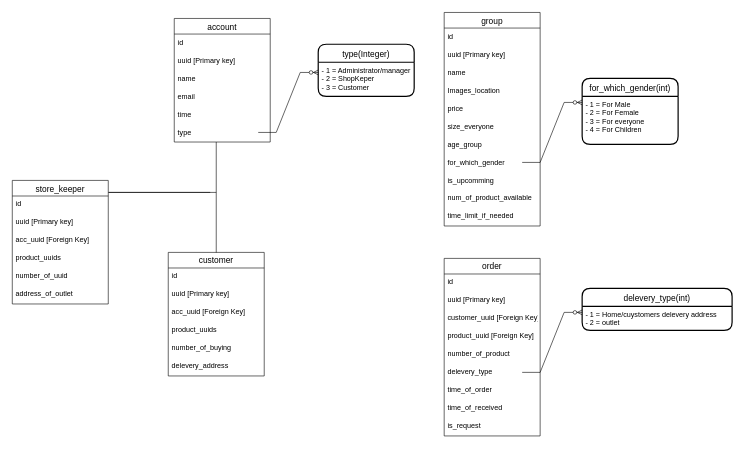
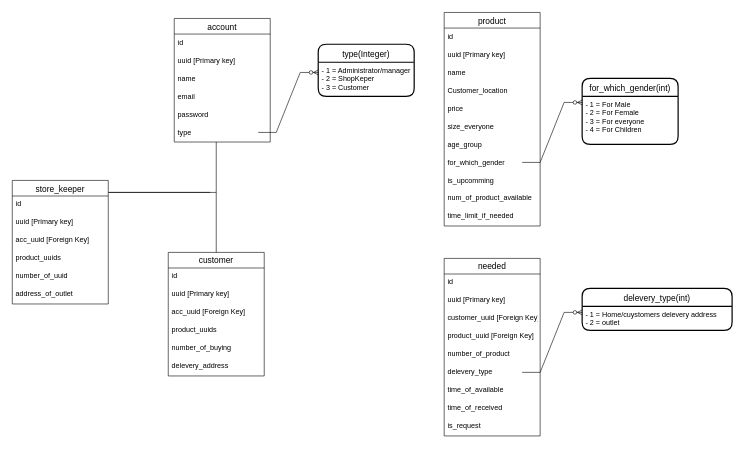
  <mxCell id="0" />
  <mxCell id="1" parent="0" />
  <mxCell id="2" value="account" style="swimlane;fontStyle=0;childLayout=stackLayout;horizontal=1;startSize=26;horizontalStack=0;resizeParent=1;resizeParentMax=0;resizeLast=0;collapsible=1;marginBottom=0;align=center;fontSize=14;" vertex="1" parent="1"><mxGeometry x="290" y="30" width="160" height="206" as="geometry" /></mxCell>
  <mxCell id="3" value="id " style="text;strokeColor=none;fillColor=none;spacingLeft=4;spacingRight=4;overflow=hidden;rotatable=0;points=[[0,0.5],[1,0.5]];portConstraint=eastwest;fontSize=12;" vertex="1" parent="2"><mxGeometry y="26" width="160" height="30" as="geometry" /></mxCell>
  <mxCell id="4" value="uuid [Primary key]" style="text;strokeColor=none;fillColor=none;spacingLeft=4;spacingRight=4;overflow=hidden;rotatable=0;points=[[0,0.5],[1,0.5]];portConstraint=eastwest;fontSize=12;" vertex="1" parent="2"><mxGeometry y="56" width="160" height="30" as="geometry" /></mxCell>
  <mxCell id="5" value="name" style="text;strokeColor=none;fillColor=none;spacingLeft=4;spacingRight=4;overflow=hidden;rotatable=0;points=[[0,0.5],[1,0.5]];portConstraint=eastwest;fontSize=12;" vertex="1" parent="2"><mxGeometry y="86" width="160" height="30" as="geometry" /></mxCell>
  <mxCell id="6" value="email" style="text;strokeColor=none;fillColor=none;spacingLeft=4;spacingRight=4;overflow=hidden;rotatable=0;points=[[0,0.5],[1,0.5]];portConstraint=eastwest;fontSize=12;" vertex="1" parent="2"><mxGeometry y="116" width="160" height="30" as="geometry" /></mxCell>
- <mxCell id="7" value="time" style="text;strokeColor=none;fillColor=none;spacingLeft=4;spacingRight=4;overflow=hidden;rotatable=0;points=[[0,0.5],[1,0.5]];portConstraint=eastwest;fontSize=12;" vertex="1" parent="2"><mxGeometry y="146" width="160" height="30" as="geometry" /></mxCell>
+ <mxCell id="7" value="password" style="text;strokeColor=none;fillColor=none;spacingLeft=4;spacingRight=4;overflow=hidden;rotatable=0;points=[[0,0.5],[1,0.5]];portConstraint=eastwest;fontSize=12;" vertex="1" parent="2"><mxGeometry y="146" width="160" height="30" as="geometry" /></mxCell>
  <mxCell id="8" value="type" style="text;strokeColor=none;fillColor=none;spacingLeft=4;spacingRight=4;overflow=hidden;rotatable=0;points=[[0,0.5],[1,0.5]];portConstraint=eastwest;fontSize=12;" vertex="1" parent="2"><mxGeometry y="176" width="160" height="30" as="geometry" /></mxCell>
  <mxCell id="9" value="" style="edgeStyle=entityRelationEdgeStyle;fontSize=12;html=1;endArrow=ERzeroToMany;endFill=1;rounded=0;" edge="1" parent="1"><mxGeometry width="100" height="100" relative="1" as="geometry"><mxPoint x="430" y="220" as="sourcePoint" /><mxPoint x="530" y="120" as="targetPoint" /></mxGeometry></mxCell>
  <mxCell id="10" value="type(Integer)" style="swimlane;childLayout=stackLayout;horizontal=1;startSize=30;horizontalStack=0;rounded=1;fontSize=14;fontStyle=0;strokeWidth=2;resizeParent=0;resizeLast=1;shadow=0;dashed=0;align=center;" vertex="1" parent="1"><mxGeometry x="530" y="73" width="160" height="87" as="geometry" /></mxCell>
  <mxCell id="11" value="- 1 = Administrator/manager &#10;- 2 = ShopKeper&#10;- 3 = Customer" style="align=left;strokeColor=none;fillColor=none;spacingLeft=4;fontSize=12;verticalAlign=top;resizable=0;rotatable=0;part=1;" vertex="1" parent="10"><mxGeometry y="30" width="160" height="57" as="geometry" /></mxCell>
- <mxCell id="12" value="group" style="swimlane;fontStyle=0;childLayout=stackLayout;horizontal=1;startSize=26;horizontalStack=0;resizeParent=1;resizeParentMax=0;resizeLast=0;collapsible=1;marginBottom=0;align=center;fontSize=14;" vertex="1" parent="1"><mxGeometry x="740" y="20" width="160" height="356" as="geometry" /></mxCell>
+ <mxCell id="12" value="product" style="swimlane;fontStyle=0;childLayout=stackLayout;horizontal=1;startSize=26;horizontalStack=0;resizeParent=1;resizeParentMax=0;resizeLast=0;collapsible=1;marginBottom=0;align=center;fontSize=14;" vertex="1" parent="1"><mxGeometry x="740" y="20" width="160" height="356" as="geometry" /></mxCell>
  <mxCell id="13" value="id " style="text;strokeColor=none;fillColor=none;spacingLeft=4;spacingRight=4;overflow=hidden;rotatable=0;points=[[0,0.5],[1,0.5]];portConstraint=eastwest;fontSize=12;" vertex="1" parent="12"><mxGeometry y="26" width="160" height="30" as="geometry" /></mxCell>
  <mxCell id="14" value="uuid [Primary key]" style="text;strokeColor=none;fillColor=none;spacingLeft=4;spacingRight=4;overflow=hidden;rotatable=0;points=[[0,0.5],[1,0.5]];portConstraint=eastwest;fontSize=12;" vertex="1" parent="12"><mxGeometry y="56" width="160" height="30" as="geometry" /></mxCell>
  <mxCell id="15" value="name" style="text;strokeColor=none;fillColor=none;spacingLeft=4;spacingRight=4;overflow=hidden;rotatable=0;points=[[0,0.5],[1,0.5]];portConstraint=eastwest;fontSize=12;" vertex="1" parent="12"><mxGeometry y="86" width="160" height="30" as="geometry" /></mxCell>
- <mxCell id="16" value="Images_location" style="text;strokeColor=none;fillColor=none;spacingLeft=4;spacingRight=4;overflow=hidden;rotatable=0;points=[[0,0.5],[1,0.5]];portConstraint=eastwest;fontSize=12;" vertex="1" parent="12"><mxGeometry y="116" width="160" height="30" as="geometry" /></mxCell>
+ <mxCell id="16" value="Customer_location" style="text;strokeColor=none;fillColor=none;spacingLeft=4;spacingRight=4;overflow=hidden;rotatable=0;points=[[0,0.5],[1,0.5]];portConstraint=eastwest;fontSize=12;" vertex="1" parent="12"><mxGeometry y="116" width="160" height="30" as="geometry" /></mxCell>
  <mxCell id="17" value="price" style="text;strokeColor=none;fillColor=none;spacingLeft=4;spacingRight=4;overflow=hidden;rotatable=0;points=[[0,0.5],[1,0.5]];portConstraint=eastwest;fontSize=12;" vertex="1" parent="12"><mxGeometry y="146" width="160" height="30" as="geometry" /></mxCell>
  <mxCell id="18" value="size_everyone" style="text;strokeColor=none;fillColor=none;spacingLeft=4;spacingRight=4;overflow=hidden;rotatable=0;points=[[0,0.5],[1,0.5]];portConstraint=eastwest;fontSize=12;" vertex="1" parent="12"><mxGeometry y="176" width="160" height="30" as="geometry" /></mxCell>
  <mxCell id="19" value="age_group" style="text;strokeColor=none;fillColor=none;spacingLeft=4;spacingRight=4;overflow=hidden;rotatable=0;points=[[0,0.5],[1,0.5]];portConstraint=eastwest;fontSize=12;" vertex="1" parent="12"><mxGeometry y="206" width="160" height="30" as="geometry" /></mxCell>
  <mxCell id="20" value="for_which_gender" style="text;strokeColor=none;fillColor=none;spacingLeft=4;spacingRight=4;overflow=hidden;rotatable=0;points=[[0,0.5],[1,0.5]];portConstraint=eastwest;fontSize=12;" vertex="1" parent="12"><mxGeometry y="236" width="160" height="30" as="geometry" /></mxCell>
  <mxCell id="21" value="is_upcomming" style="text;strokeColor=none;fillColor=none;spacingLeft=4;spacingRight=4;overflow=hidden;rotatable=0;points=[[0,0.5],[1,0.5]];portConstraint=eastwest;fontSize=12;" vertex="1" parent="12"><mxGeometry y="266" width="160" height="30" as="geometry" /></mxCell>
  <mxCell id="22" value="num_of_product_available" style="text;strokeColor=none;fillColor=none;spacingLeft=4;spacingRight=4;overflow=hidden;rotatable=0;points=[[0,0.5],[1,0.5]];portConstraint=eastwest;fontSize=12;" vertex="1" parent="12"><mxGeometry y="296" width="160" height="30" as="geometry" /></mxCell>
  <mxCell id="23" value="time_limit_if_needed" style="text;strokeColor=none;fillColor=none;spacingLeft=4;spacingRight=4;overflow=hidden;rotatable=0;points=[[0,0.5],[1,0.5]];portConstraint=eastwest;fontSize=12;" vertex="1" parent="12"><mxGeometry y="326" width="160" height="30" as="geometry" /></mxCell>
  <mxCell id="24" value="" style="edgeStyle=entityRelationEdgeStyle;fontSize=12;html=1;endArrow=ERzeroToMany;endFill=1;rounded=0;" edge="1" parent="1"><mxGeometry width="100" height="100" relative="1" as="geometry"><mxPoint x="870" y="270" as="sourcePoint" /><mxPoint x="970" y="170" as="targetPoint" /></mxGeometry></mxCell>
  <mxCell id="25" value="for_which_gender(int)" style="swimlane;childLayout=stackLayout;horizontal=1;startSize=30;horizontalStack=0;rounded=1;fontSize=14;fontStyle=0;strokeWidth=2;resizeParent=0;resizeLast=1;shadow=0;dashed=0;align=center;" vertex="1" parent="1"><mxGeometry x="970" y="130" width="160" height="110" as="geometry" /></mxCell>
  <mxCell id="26" value="- 1 = For Male &#10;- 2 = For Female&#10;- 3 = For everyone&#10;- 4 = For Children" style="align=left;strokeColor=none;fillColor=none;spacingLeft=4;fontSize=12;verticalAlign=top;resizable=0;rotatable=0;part=1;" vertex="1" parent="25"><mxGeometry y="30" width="160" height="80" as="geometry" /></mxCell>
  <mxCell id="27" value="" style="endArrow=none;html=1;rounded=0;" edge="1" parent="1"><mxGeometry width="50" height="50" relative="1" as="geometry"><mxPoint x="360" y="426" as="sourcePoint" /><mxPoint x="360" y="236" as="targetPoint" /></mxGeometry></mxCell>
  <mxCell id="28" value="" style="endArrow=none;html=1;rounded=0;" edge="1" parent="1"><mxGeometry width="50" height="50" relative="1" as="geometry"><mxPoint x="350" y="320" as="sourcePoint" /><mxPoint x="360" y="320" as="targetPoint" /><Array as="points"><mxPoint x="180" y="320" /></Array></mxGeometry></mxCell>
  <mxCell id="29" value="store_keeper" style="swimlane;fontStyle=0;childLayout=stackLayout;horizontal=1;startSize=26;horizontalStack=0;resizeParent=1;resizeParentMax=0;resizeLast=0;collapsible=1;marginBottom=0;align=center;fontSize=14;" vertex="1" parent="1"><mxGeometry x="20" y="300" width="160" height="206" as="geometry" /></mxCell>
  <mxCell id="30" value="id " style="text;strokeColor=none;fillColor=none;spacingLeft=4;spacingRight=4;overflow=hidden;rotatable=0;points=[[0,0.5],[1,0.5]];portConstraint=eastwest;fontSize=12;" vertex="1" parent="29"><mxGeometry y="26" width="160" height="30" as="geometry" /></mxCell>
  <mxCell id="31" value="uuid [Primary key]" style="text;strokeColor=none;fillColor=none;spacingLeft=4;spacingRight=4;overflow=hidden;rotatable=0;points=[[0,0.5],[1,0.5]];portConstraint=eastwest;fontSize=12;" vertex="1" parent="29"><mxGeometry y="56" width="160" height="30" as="geometry" /></mxCell>
  <mxCell id="32" value="acc_uuid [Foreign Key]" style="text;strokeColor=none;fillColor=none;spacingLeft=4;spacingRight=4;overflow=hidden;rotatable=0;points=[[0,0.5],[1,0.5]];portConstraint=eastwest;fontSize=12;" vertex="1" parent="29"><mxGeometry y="86" width="160" height="30" as="geometry" /></mxCell>
  <mxCell id="33" value="product_uuids" style="text;strokeColor=none;fillColor=none;spacingLeft=4;spacingRight=4;overflow=hidden;rotatable=0;points=[[0,0.5],[1,0.5]];portConstraint=eastwest;fontSize=12;" vertex="1" parent="29"><mxGeometry y="116" width="160" height="30" as="geometry" /></mxCell>
  <mxCell id="34" value="number_of_uuid" style="text;strokeColor=none;fillColor=none;spacingLeft=4;spacingRight=4;overflow=hidden;rotatable=0;points=[[0,0.5],[1,0.5]];portConstraint=eastwest;fontSize=12;" vertex="1" parent="29"><mxGeometry y="146" width="160" height="30" as="geometry" /></mxCell>
  <mxCell id="35" value="address_of_outlet" style="text;strokeColor=none;fillColor=none;spacingLeft=4;spacingRight=4;overflow=hidden;rotatable=0;points=[[0,0.5],[1,0.5]];portConstraint=eastwest;fontSize=12;" vertex="1" parent="29"><mxGeometry y="176" width="160" height="30" as="geometry" /></mxCell>
  <mxCell id="36" value="customer" style="swimlane;fontStyle=0;childLayout=stackLayout;horizontal=1;startSize=26;horizontalStack=0;resizeParent=1;resizeParentMax=0;resizeLast=0;collapsible=1;marginBottom=0;align=center;fontSize=14;" vertex="1" parent="1"><mxGeometry x="280" y="420" width="160" height="206" as="geometry" /></mxCell>
  <mxCell id="37" value="id " style="text;strokeColor=none;fillColor=none;spacingLeft=4;spacingRight=4;overflow=hidden;rotatable=0;points=[[0,0.5],[1,0.5]];portConstraint=eastwest;fontSize=12;" vertex="1" parent="36"><mxGeometry y="26" width="160" height="30" as="geometry" /></mxCell>
  <mxCell id="38" value="uuid [Primary key]" style="text;strokeColor=none;fillColor=none;spacingLeft=4;spacingRight=4;overflow=hidden;rotatable=0;points=[[0,0.5],[1,0.5]];portConstraint=eastwest;fontSize=12;" vertex="1" parent="36"><mxGeometry y="56" width="160" height="30" as="geometry" /></mxCell>
  <mxCell id="39" value="acc_uuid [Foreign Key]" style="text;strokeColor=none;fillColor=none;spacingLeft=4;spacingRight=4;overflow=hidden;rotatable=0;points=[[0,0.5],[1,0.5]];portConstraint=eastwest;fontSize=12;" vertex="1" parent="36"><mxGeometry y="86" width="160" height="30" as="geometry" /></mxCell>
  <mxCell id="40" value="product_uuids" style="text;strokeColor=none;fillColor=none;spacingLeft=4;spacingRight=4;overflow=hidden;rotatable=0;points=[[0,0.5],[1,0.5]];portConstraint=eastwest;fontSize=12;" vertex="1" parent="36"><mxGeometry y="116" width="160" height="30" as="geometry" /></mxCell>
  <mxCell id="41" value="number_of_buying" style="text;strokeColor=none;fillColor=none;spacingLeft=4;spacingRight=4;overflow=hidden;rotatable=0;points=[[0,0.5],[1,0.5]];portConstraint=eastwest;fontSize=12;" vertex="1" parent="36"><mxGeometry y="146" width="160" height="30" as="geometry" /></mxCell>
  <mxCell id="42" value="delevery_address" style="text;strokeColor=none;fillColor=none;spacingLeft=4;spacingRight=4;overflow=hidden;rotatable=0;points=[[0,0.5],[1,0.5]];portConstraint=eastwest;fontSize=12;" vertex="1" parent="36"><mxGeometry y="176" width="160" height="30" as="geometry" /></mxCell>
- <mxCell id="43" value="order" style="swimlane;fontStyle=0;childLayout=stackLayout;horizontal=1;startSize=26;horizontalStack=0;resizeParent=1;resizeParentMax=0;resizeLast=0;collapsible=1;marginBottom=0;align=center;fontSize=14;" vertex="1" parent="1"><mxGeometry x="740" y="430" width="160" height="296" as="geometry" /></mxCell>
+ <mxCell id="43" value="needed" style="swimlane;fontStyle=0;childLayout=stackLayout;horizontal=1;startSize=26;horizontalStack=0;resizeParent=1;resizeParentMax=0;resizeLast=0;collapsible=1;marginBottom=0;align=center;fontSize=14;" vertex="1" parent="1"><mxGeometry x="740" y="430" width="160" height="296" as="geometry" /></mxCell>
  <mxCell id="44" value="id " style="text;strokeColor=none;fillColor=none;spacingLeft=4;spacingRight=4;overflow=hidden;rotatable=0;points=[[0,0.5],[1,0.5]];portConstraint=eastwest;fontSize=12;" vertex="1" parent="43"><mxGeometry y="26" width="160" height="30" as="geometry" /></mxCell>
  <mxCell id="45" value="uuid [Primary key]" style="text;strokeColor=none;fillColor=none;spacingLeft=4;spacingRight=4;overflow=hidden;rotatable=0;points=[[0,0.5],[1,0.5]];portConstraint=eastwest;fontSize=12;" vertex="1" parent="43"><mxGeometry y="56" width="160" height="30" as="geometry" /></mxCell>
  <mxCell id="46" value="customer_uuid [Foreign Key]" style="text;strokeColor=none;fillColor=none;spacingLeft=4;spacingRight=4;overflow=hidden;rotatable=0;points=[[0,0.5],[1,0.5]];portConstraint=eastwest;fontSize=12;" vertex="1" parent="43"><mxGeometry y="86" width="160" height="30" as="geometry" /></mxCell>
  <mxCell id="47" value="product_uuid [Foreign Key]" style="text;strokeColor=none;fillColor=none;spacingLeft=4;spacingRight=4;overflow=hidden;rotatable=0;points=[[0,0.5],[1,0.5]];portConstraint=eastwest;fontSize=12;" vertex="1" parent="43"><mxGeometry y="116" width="160" height="30" as="geometry" /></mxCell>
  <mxCell id="48" value="number_of_product" style="text;strokeColor=none;fillColor=none;spacingLeft=4;spacingRight=4;overflow=hidden;rotatable=0;points=[[0,0.5],[1,0.5]];portConstraint=eastwest;fontSize=12;" vertex="1" parent="43"><mxGeometry y="146" width="160" height="30" as="geometry" /></mxCell>
  <mxCell id="49" value="delevery_type" style="text;strokeColor=none;fillColor=none;spacingLeft=4;spacingRight=4;overflow=hidden;rotatable=0;points=[[0,0.5],[1,0.5]];portConstraint=eastwest;fontSize=12;" vertex="1" parent="43"><mxGeometry y="176" width="160" height="30" as="geometry" /></mxCell>
- <mxCell id="50" value="time_of_order" style="text;strokeColor=none;fillColor=none;spacingLeft=4;spacingRight=4;overflow=hidden;rotatable=0;points=[[0,0.5],[1,0.5]];portConstraint=eastwest;fontSize=12;" vertex="1" parent="43"><mxGeometry y="206" width="160" height="30" as="geometry" /></mxCell>
+ <mxCell id="50" value="time_of_available" style="text;strokeColor=none;fillColor=none;spacingLeft=4;spacingRight=4;overflow=hidden;rotatable=0;points=[[0,0.5],[1,0.5]];portConstraint=eastwest;fontSize=12;" vertex="1" parent="43"><mxGeometry y="206" width="160" height="30" as="geometry" /></mxCell>
  <mxCell id="51" value="time_of_received" style="text;strokeColor=none;fillColor=none;spacingLeft=4;spacingRight=4;overflow=hidden;rotatable=0;points=[[0,0.5],[1,0.5]];portConstraint=eastwest;fontSize=12;" vertex="1" parent="43"><mxGeometry y="236" width="160" height="30" as="geometry" /></mxCell>
  <mxCell id="52" value="is_request" style="text;strokeColor=none;fillColor=none;spacingLeft=4;spacingRight=4;overflow=hidden;rotatable=0;points=[[0,0.5],[1,0.5]];portConstraint=eastwest;fontSize=12;" vertex="1" parent="43"><mxGeometry y="266" width="160" height="30" as="geometry" /></mxCell>
  <mxCell id="53" value="" style="edgeStyle=entityRelationEdgeStyle;fontSize=12;html=1;endArrow=ERzeroToMany;endFill=1;rounded=0;" edge="1" parent="1"><mxGeometry width="100" height="100" relative="1" as="geometry"><mxPoint x="870" y="620" as="sourcePoint" /><mxPoint x="970" y="520" as="targetPoint" /></mxGeometry></mxCell>
  <mxCell id="54" value="delevery_type(int)" style="swimlane;childLayout=stackLayout;horizontal=1;startSize=30;horizontalStack=0;rounded=1;fontSize=14;fontStyle=0;strokeWidth=2;resizeParent=0;resizeLast=1;shadow=0;dashed=0;align=center;" vertex="1" parent="1"><mxGeometry x="970" y="480" width="250" height="70" as="geometry" /></mxCell>
  <mxCell id="55" value="- 1 = Home/cuystomers delevery address&#10;- 2 = outlet" style="align=left;strokeColor=none;fillColor=none;spacingLeft=4;fontSize=12;verticalAlign=top;resizable=0;rotatable=0;part=1;" vertex="1" parent="54"><mxGeometry y="30" width="250" height="40" as="geometry" /></mxCell>
